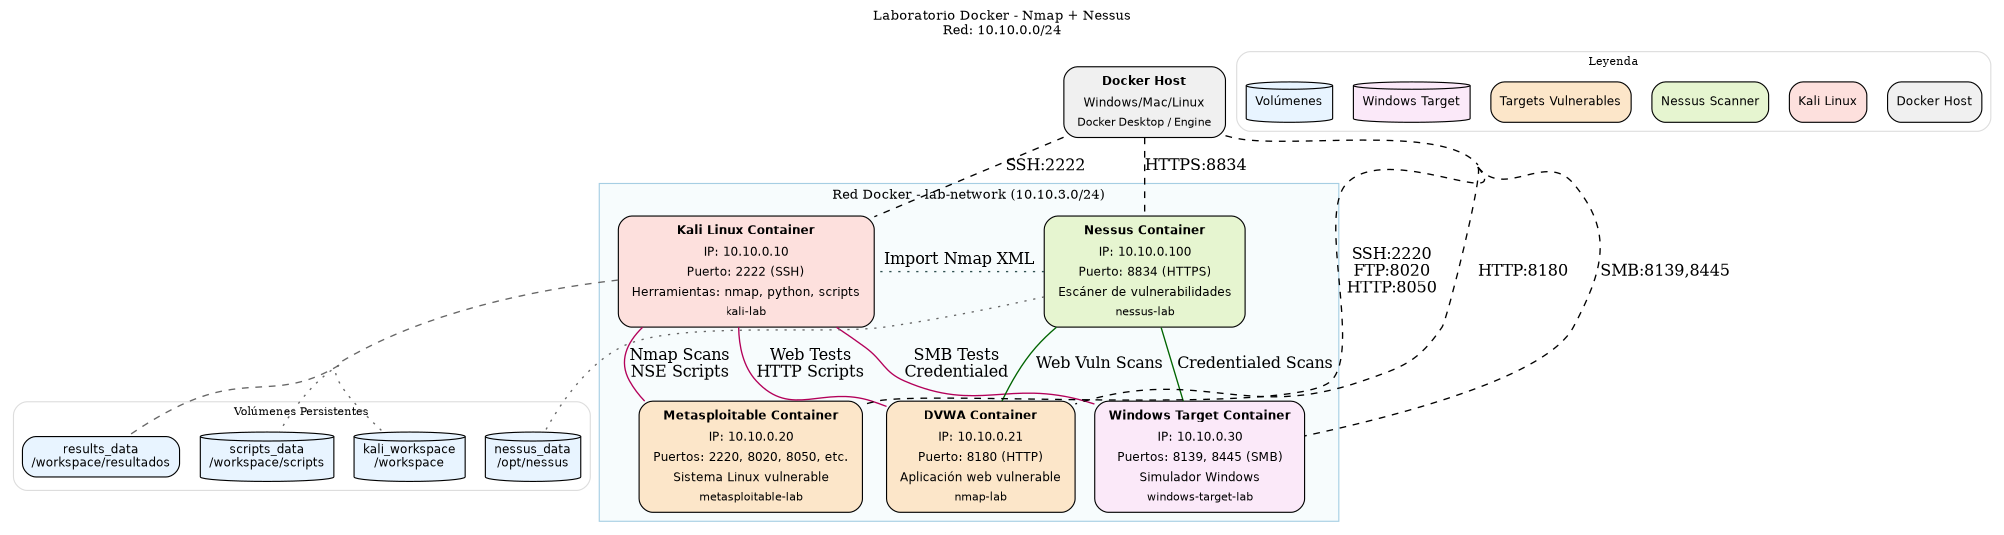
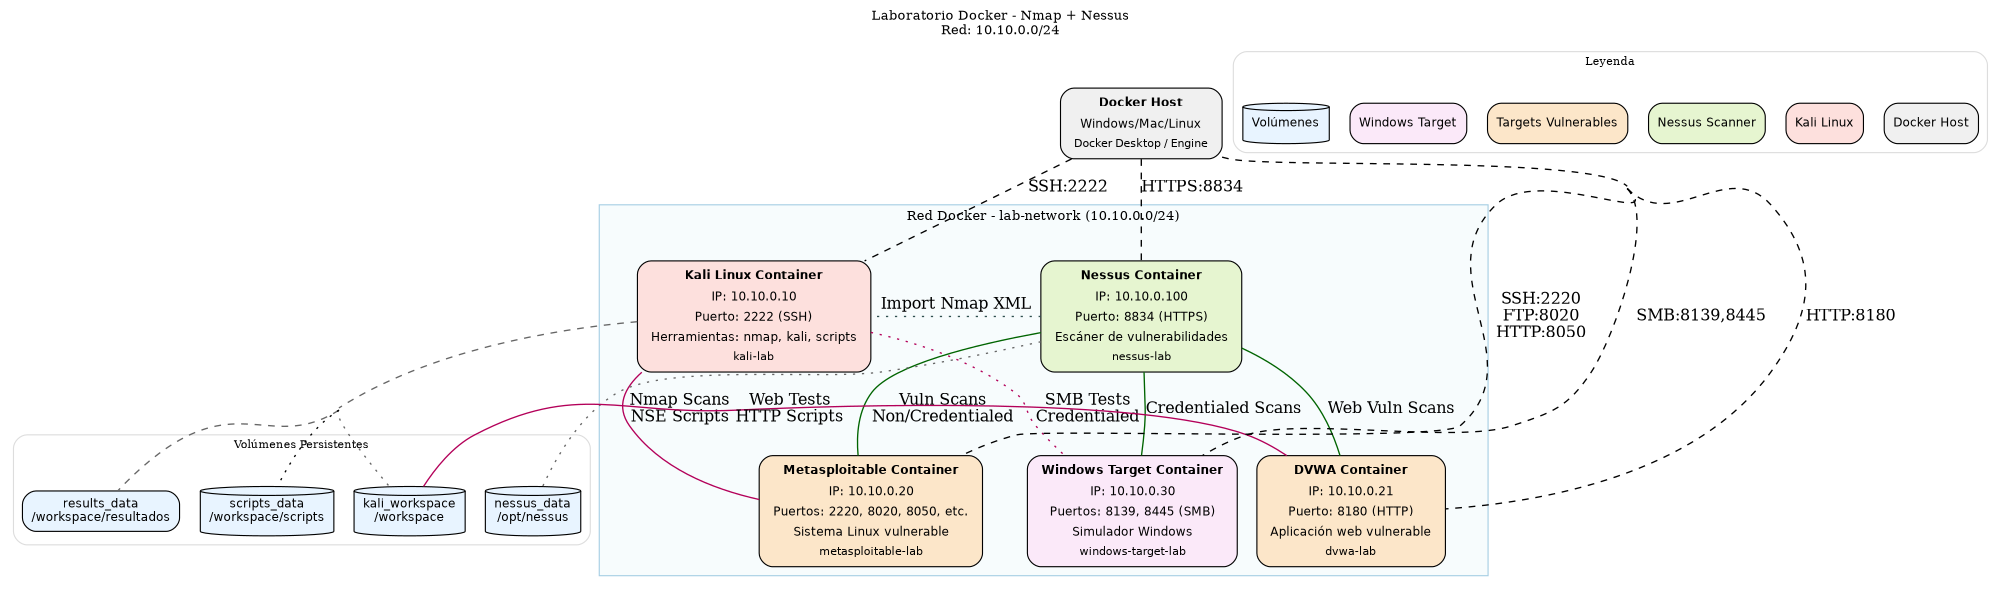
  graph {
    concentrate=true
    fontsize=12
    label="Laboratorio Docker - Nmap + Nessus\nRed: 10.10.0.0/24"
    labelloc=t
    splines=true
    node [fillcolor="#e8f4ff" fontname=Helvetica fontsize=11 shape=box style="rounded,filled"]
    edge [penwidth=1.2]
-   n1 [fillcolor="#fde0dd" label=<       <table border="0" cellborder="0" cellspacing="2">         <tr><td><b>Kali Linux Container</b></td></tr>         <tr><td>IP: 10.10.0.10</td></tr>         <tr><td>Puerto: 2222 (SSH)</td></tr>         <tr><td>Herramientas: nmap, python, scripts</td></tr>         <tr><td><font point-size="10">kali-lab</font></td></tr>       </table>     >]
+   n1 [fillcolor="#fde0dd" label=<       <table border="0" cellborder="0" cellspacing="2">         <tr><td><b>Kali Linux Container</b></td></tr>         <tr><td>IP: 10.10.0.10</td></tr>         <tr><td>Puerto: 2222 (SSH)</td></tr>         <tr><td>Herramientas: nmap, kali, scripts</td></tr>         <tr><td><font point-size="10">kali-lab</font></td></tr>       </table>     >]
    n2 [fillcolor="#e6f5d0" label=<       <table border="0" cellborder="0" cellspacing="2">         <tr><td><b>Nessus Container</b></td></tr>         <tr><td>IP: 10.10.0.100</td></tr>         <tr><td>Puerto: 8834 (HTTPS)</td></tr>         <tr><td>Escáner de vulnerabilidades</td></tr>         <tr><td><font point-size="10">nessus-lab</font></td></tr>       </table>     >]
    n3 [fillcolor="#fce6c9" label=<       <table border="0" cellborder="0" cellspacing="2">         <tr><td><b>Metasploitable Container</b></td></tr>         <tr><td>IP: 10.10.0.20</td></tr>         <tr><td>Puertos: 2220, 8020, 8050, etc.</td></tr>         <tr><td>Sistema Linux vulnerable</td></tr>         <tr><td><font point-size="10">metasploitable-lab</font></td></tr>       </table>     >]
-   n4 [fillcolor="#fce6c9" label=<       <table border="0" cellborder="0" cellspacing="2">         <tr><td><b>DVWA Container</b></td></tr>         <tr><td>IP: 10.10.0.21</td></tr>         <tr><td>Puerto: 8180 (HTTP)</td></tr>         <tr><td>Aplicación web vulnerable</td></tr>         <tr><td><font point-size="10">nmap-lab</font></td></tr>       </table>     >]
+   n4 [fillcolor="#fce6c9" label=<       <table border="0" cellborder="0" cellspacing="2">         <tr><td><b>DVWA Container</b></td></tr>         <tr><td>IP: 10.10.0.21</td></tr>         <tr><td>Puerto: 8180 (HTTP)</td></tr>         <tr><td>Aplicación web vulnerable</td></tr>         <tr><td><font point-size="10">dvwa-lab</font></td></tr>       </table>     >]
    n5 [fillcolor="#fbe9f9" label=<       <table border="0" cellborder="0" cellspacing="2">         <tr><td><b>Windows Target Container</b></td></tr>         <tr><td>IP: 10.10.0.30</td></tr>         <tr><td>Puertos: 8139, 8445 (SMB)</td></tr>         <tr><td>Simulador Windows</td></tr>         <tr><td><font point-size="10">windows-target-lab</font></td></tr>       </table>     >]
    n6 [label="nessus_data\n/opt/nessus" shape=cylinder]
    n7 [label="kali_workspace\n/workspace" shape=cylinder]
    n8 [label="results_data\n/workspace/resultados"]
    n9 [label="scripts_data\n/workspace/scripts" shape=cylinder]
    n10 [fillcolor="#f0f0f0" label="Docker Host"]
    n11 [fillcolor="#fde0dd" label="Kali Linux"]
    n12 [fillcolor="#e6f5d0" label="Nessus Scanner"]
    n13 [fillcolor="#fce6c9" label="Targets Vulnerables"]
-   n14 [fillcolor="#fbe9f9" label="Windows Target" shape=cylinder]
+   n14 [fillcolor="#fbe9f9" label="Windows Target"]
    n15 [label="Volúmenes" shape=cylinder]
    n16 [fillcolor="#f0f0f0" label=<     <table border="0" cellborder="0" cellspacing="2">       <tr><td><b>Docker Host</b></td></tr>       <tr><td>Windows/Mac/Linux</td></tr>       <tr><td><font point-size="10">Docker Desktop / Engine</font></td></tr>     </table>   >]
    subgraph cluster_1 {
      color="#a6cee3"
      fillcolor="#f7fcfd"
-     label="Red Docker - lab-network (10.10.3.0/24)"
+     label="Red Docker - lab-network (10.10.0.0/24)"
      style=filled
      subgraph sub_2 {
        color="#a6cee3"
        fillcolor="#f7fcfd"
        label="Red Docker - lab-network (10.10.0.0/24)"
        rank=same
        style=filled
        n1
        n2
      }
      subgraph sub_3 {
        color="#a6cee3"
        fillcolor="#f7fcfd"
        label="Red Docker - lab-network (10.10.0.0/24)"
        rank=same
        style=filled
        n3
        n4
        n5
      }
    }
    subgraph cluster_4 {
      color="#dddddd"
      fontsize=10
      label="Volúmenes Persistentes"
      style=rounded
      n6
      n7
      n8
      n9
    }
    subgraph cluster_5 {
      color="#dddddd"
      fontsize=10
      label=Leyenda
      style=rounded
      subgraph sub_6 {
        color="#dddddd"
        fontsize=10
        label=Leyenda
        rank=same
        style=rounded
        n10
        n11
        n12
        n13
        n14
        n15
      }
    }
    n1 -- n3 [color="#b30059" label="Nmap Scans\nNSE Scripts"]
-   n1 -- n4 [color="#b30059" label="Web Tests\nHTTP Scripts"]
-   n1 -- n5 [color="#b30059" label="SMB Tests\nCredentialed"]
+   n7 -- n4 [color="#b30059" label="Web Tests\nHTTP Scripts"]
+   n1 -- n5 [color="#b30059" label="SMB Tests\nCredentialed" style=dotted]
    n1 -- n7 [color="#666666" style=dotted]
    n1 -- n8 [color="#666666" style=dashed]
-   n1 -- n9 [color="#666666" style=dotted]
+   n1 -- n9 [color=black style=dotted]
    n2 -- n1 [color="#2f4f4f" label="Import Nmap XML" style=dotted]
+   n2 -- n3 [color="#006400" label="Vuln Scans\nNon/Credentialed"]
    n2 -- n4 [color="#006400" label="Web Vuln Scans"]
    n2 -- n5 [color="#006400" label="Credentialed Scans"]
    n2 -- n6 [color="#666666" style=dotted]
    n16 -- n1 [label="SSH:2222" style=dashed]
    n16 -- n2 [label="HTTPS:8834" style=dashed]
    n16 -- n3 [label="SSH:2220\nFTP:8020\nHTTP:8050" style=dashed]
    n16 -- n4 [label="HTTP:8180" style=dashed]
    n16 -- n5 [label="SMB:8139,8445" style=dashed]
  }
